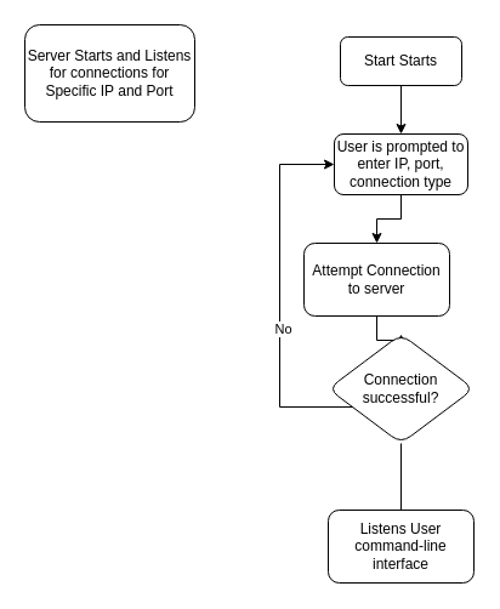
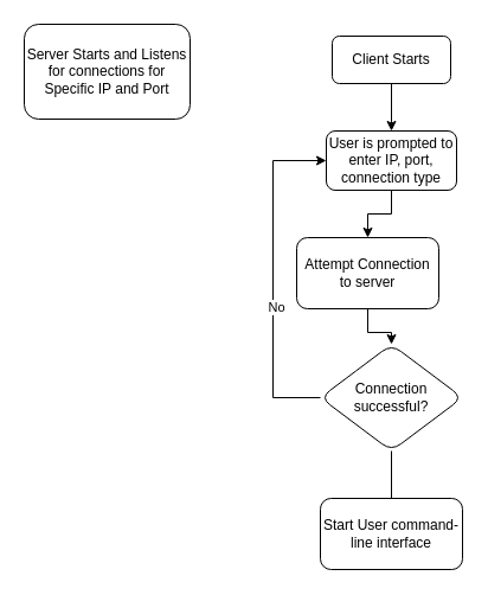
  <mxCell id="0" />
  <mxCell id="1" parent="0" />
  <mxCell id="2" value="Server Starts and Listens for connections for Specific IP and Port" style="rounded=1;whiteSpace=wrap;html=1;fontSize=12;glass=0;strokeWidth=1;shadow=0;" parent="1" vertex="1"><mxGeometry x="20" y="20" width="140" height="80" as="geometry" /></mxCell>
  <mxCell id="3" style="edgeStyle=orthogonalEdgeStyle;rounded=0;orthogonalLoop=1;jettySize=auto;html=1;entryX=0.5;entryY=0;entryDx=0;entryDy=0;" parent="1" source="4" target="6" edge="1"><mxGeometry relative="1" as="geometry"><mxPoint x="330" y="180" as="targetPoint" /></mxGeometry></mxCell>
- <mxCell id="4" value="Start Starts" style="rounded=1;whiteSpace=wrap;html=1;fontSize=12;glass=0;strokeWidth=1;shadow=0;" parent="1" vertex="1"><mxGeometry x="280" y="30" width="100" height="40" as="geometry" /></mxCell>
+ <mxCell id="4" value="Client Starts" style="rounded=1;whiteSpace=wrap;html=1;fontSize=12;glass=0;strokeWidth=1;shadow=0;" parent="1" vertex="1"><mxGeometry x="280" y="30" width="100" height="40" as="geometry" /></mxCell>
  <mxCell id="5" value="" style="edgeStyle=orthogonalEdgeStyle;rounded=0;orthogonalLoop=1;jettySize=auto;html=1;" parent="1" source="6" target="8" edge="1"><mxGeometry relative="1" as="geometry" /></mxCell>
  <mxCell id="6" value="User is prompted to enter IP, port, connection type" style="rounded=1;whiteSpace=wrap;html=1;fontSize=12;glass=0;strokeWidth=1;shadow=0;" parent="1" vertex="1"><mxGeometry x="275" y="110" width="110" height="50" as="geometry" /></mxCell>
  <mxCell id="7" value="" style="edgeStyle=orthogonalEdgeStyle;rounded=0;orthogonalLoop=1;jettySize=auto;html=1;" parent="1" source="8" target="12" edge="1"><mxGeometry relative="1" as="geometry" /></mxCell>
  <mxCell id="8" value="Attempt Connection to server" style="whiteSpace=wrap;html=1;rounded=1;glass=0;strokeWidth=1;shadow=0;" parent="1" vertex="1"><mxGeometry x="250" y="200" width="120" height="60" as="geometry" /></mxCell>
  <mxCell id="9" style="edgeStyle=orthogonalEdgeStyle;rounded=0;orthogonalLoop=1;jettySize=auto;html=1;entryX=0;entryY=0.5;entryDx=0;entryDy=0;" parent="1" source="12" target="6" edge="1"><mxGeometry relative="1" as="geometry"><Array as="points"><mxPoint x="230" y="335" /><mxPoint x="230" y="135" /></Array></mxGeometry></mxCell>
  <mxCell id="10" value="No" style="edgeLabel;html=1;align=center;verticalAlign=middle;resizable=0;points=[];" parent="9" vertex="1" connectable="0"><mxGeometry x="-0.18" y="-2" relative="1" as="geometry"><mxPoint as="offset" /></mxGeometry></mxCell>
  <mxCell id="11" value="" style="edgeStyle=orthogonalEdgeStyle;rounded=0;orthogonalLoop=1;jettySize=auto;html=1;endArrow=none;" parent="1" source="12" target="13" edge="1"><mxGeometry relative="1" as="geometry" /></mxCell>
- <mxCell id="12" value="Connection successful?" style="rhombus;whiteSpace=wrap;html=1;rounded=1;glass=0;strokeWidth=1;shadow=0;" parent="1" vertex="1"><mxGeometry x="270" y="275" width="120" height="90" as="geometry" /></mxCell>
- <mxCell id="13" value="Listens User command-line interface" style="whiteSpace=wrap;html=1;rounded=1;glass=0;strokeWidth=1;shadow=0;" parent="1" vertex="1"><mxGeometry x="270" y="420" width="120" height="60" as="geometry" /></mxCell>
+ <mxCell id="12" value="Connection successful?" style="rhombus;whiteSpace=wrap;html=1;rounded=1;glass=0;strokeWidth=1;shadow=0;" parent="1" vertex="1"><mxGeometry x="270" y="290" width="120" height="90" as="geometry" /></mxCell>
+ <mxCell id="13" value="Start User command-line interface" style="whiteSpace=wrap;html=1;rounded=1;glass=0;strokeWidth=1;shadow=0;" parent="1" vertex="1"><mxGeometry x="270" y="420" width="120" height="60" as="geometry" /></mxCell>
